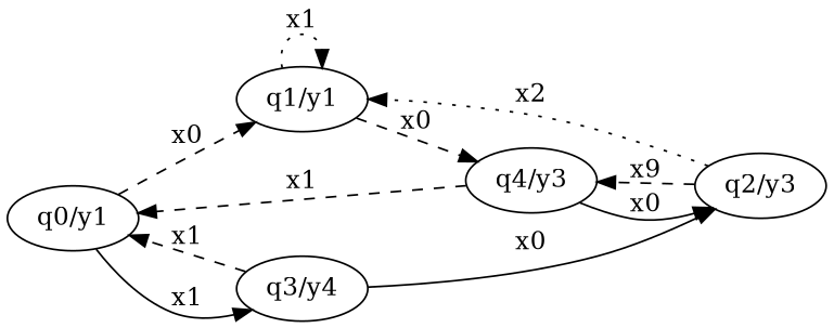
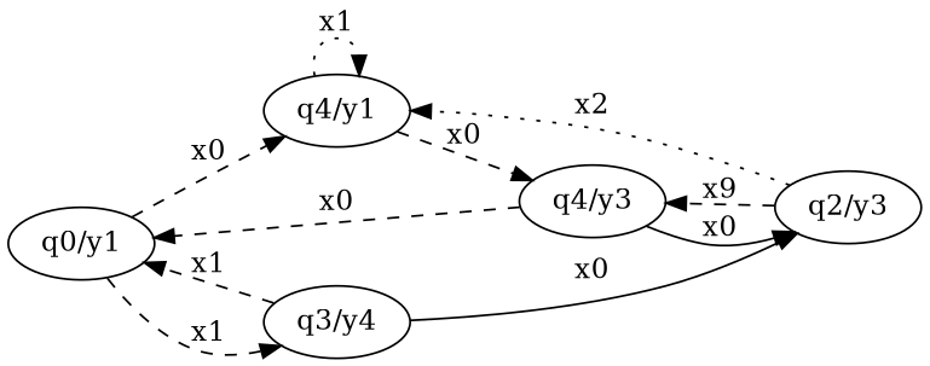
  digraph {
    rankdir=LR
    edge [style=dashed]
    "q0/y1"
-   "q1/y1"
+   "q1/y1" [label="q4/y1"]
    n3 [label="q3/y4"]
    "q4/y3"
    "q2/y3"
    "q0/y1" -> "q1/y1" [label=x0]
-   "q0/y1" -> n3 [label=x1 style=solid]
+   "q0/y1" -> n3 [label=x1]
    "q1/y1" -> "q1/y1" [label=x1 style=dotted]
    "q1/y1" -> "q4/y3" [label=x0]
    n3 -> "q0/y1" [label=x1]
    n3 -> "q2/y3" [label=x0 style=solid]
-   "q4/y3" -> "q0/y1" [label=x1]
+   "q4/y3" -> "q0/y1" [label=x0]
    "q4/y3" -> "q2/y3" [label=x0 style=solid]
    "q2/y3" -> "q1/y1" [label=x2 style=dotted]
    "q2/y3" -> "q4/y3" [label=x9]
  }
